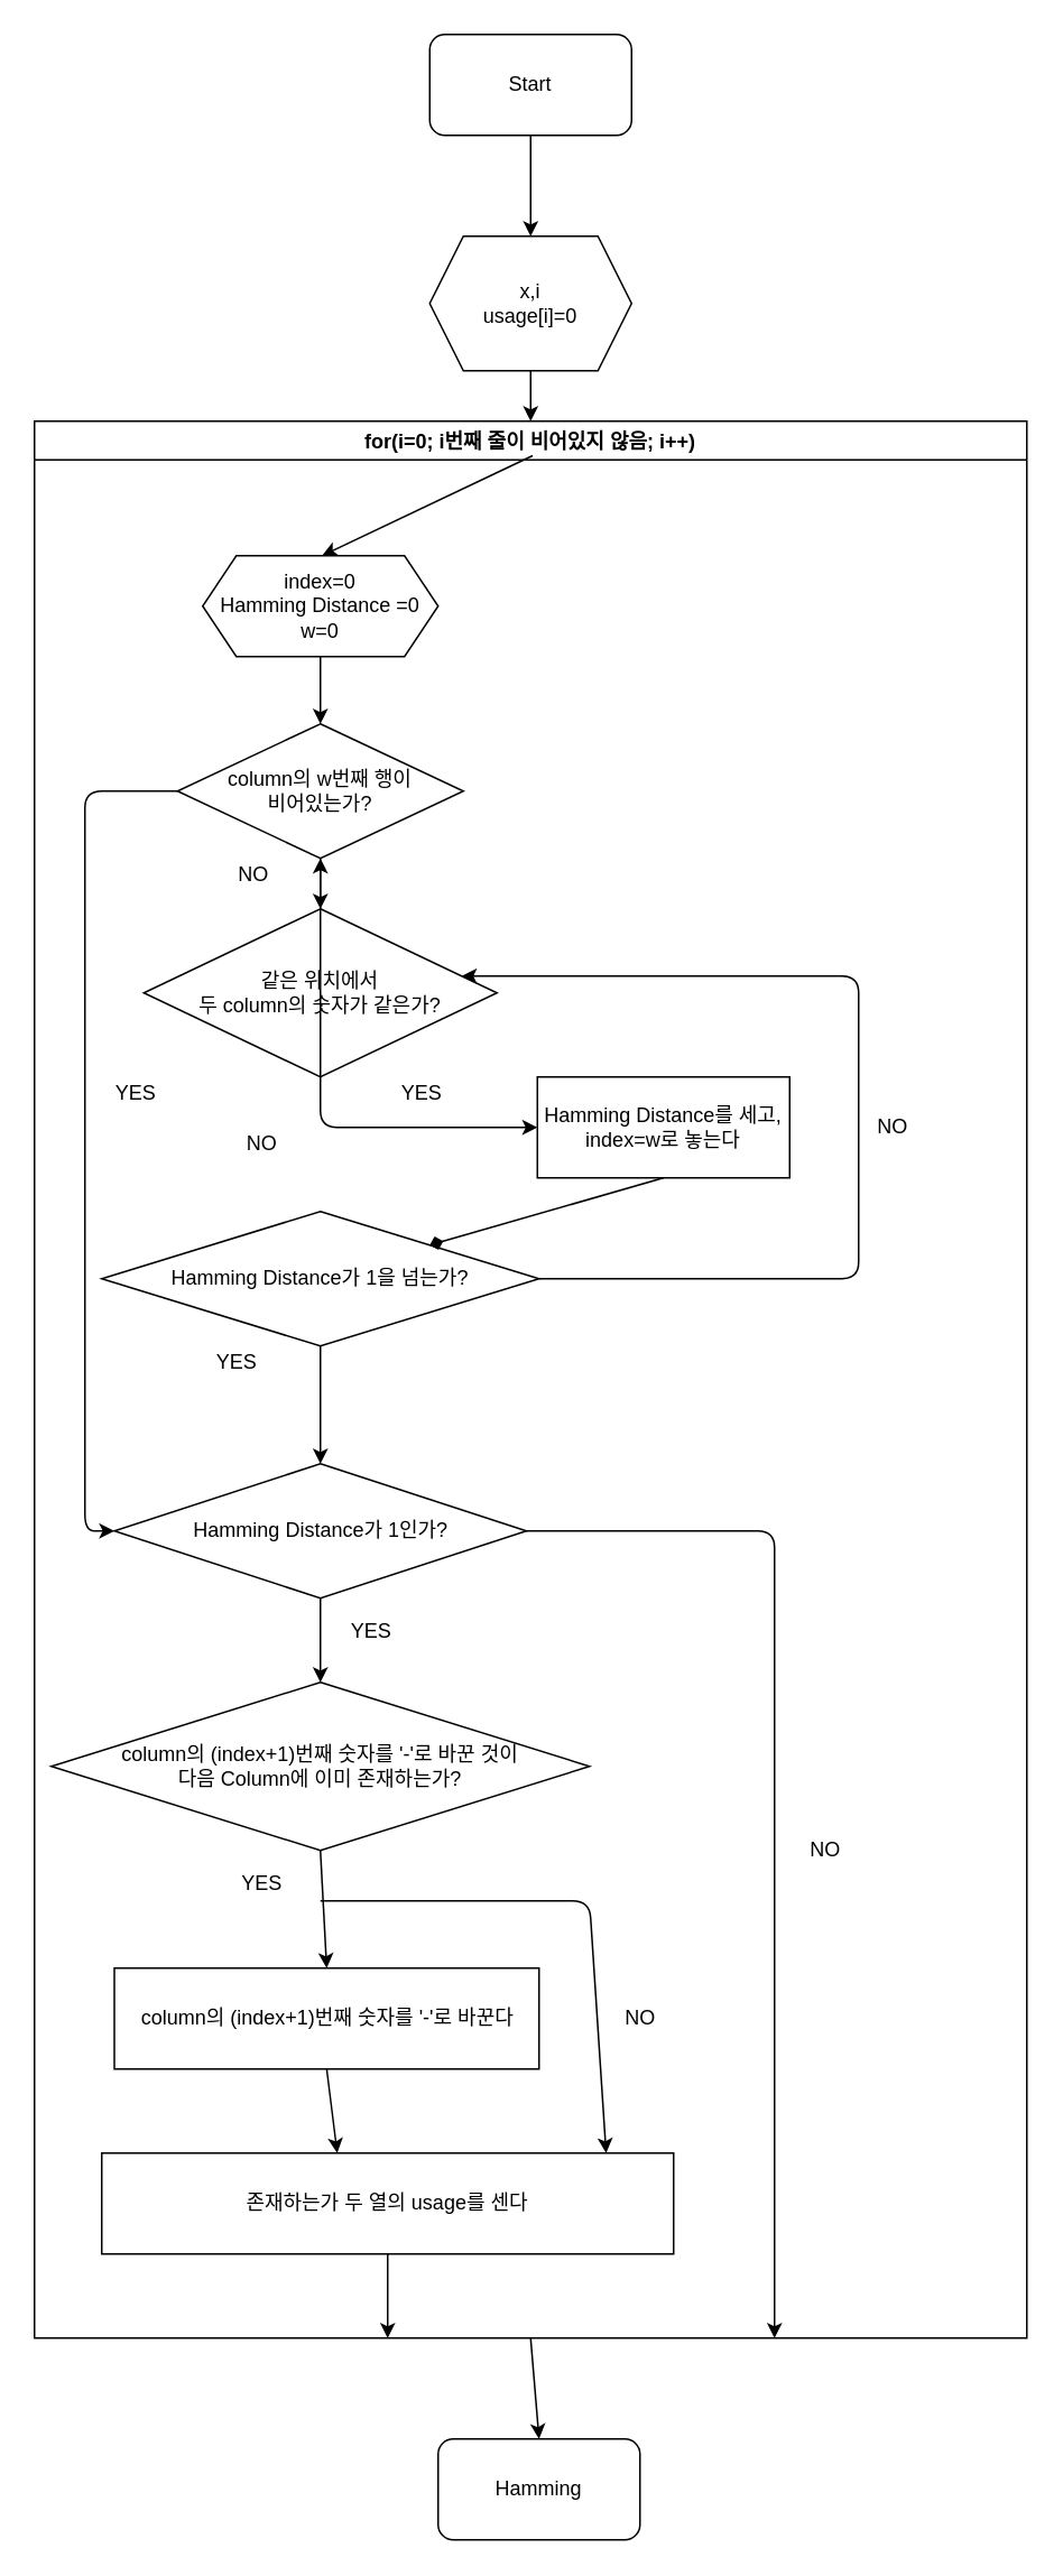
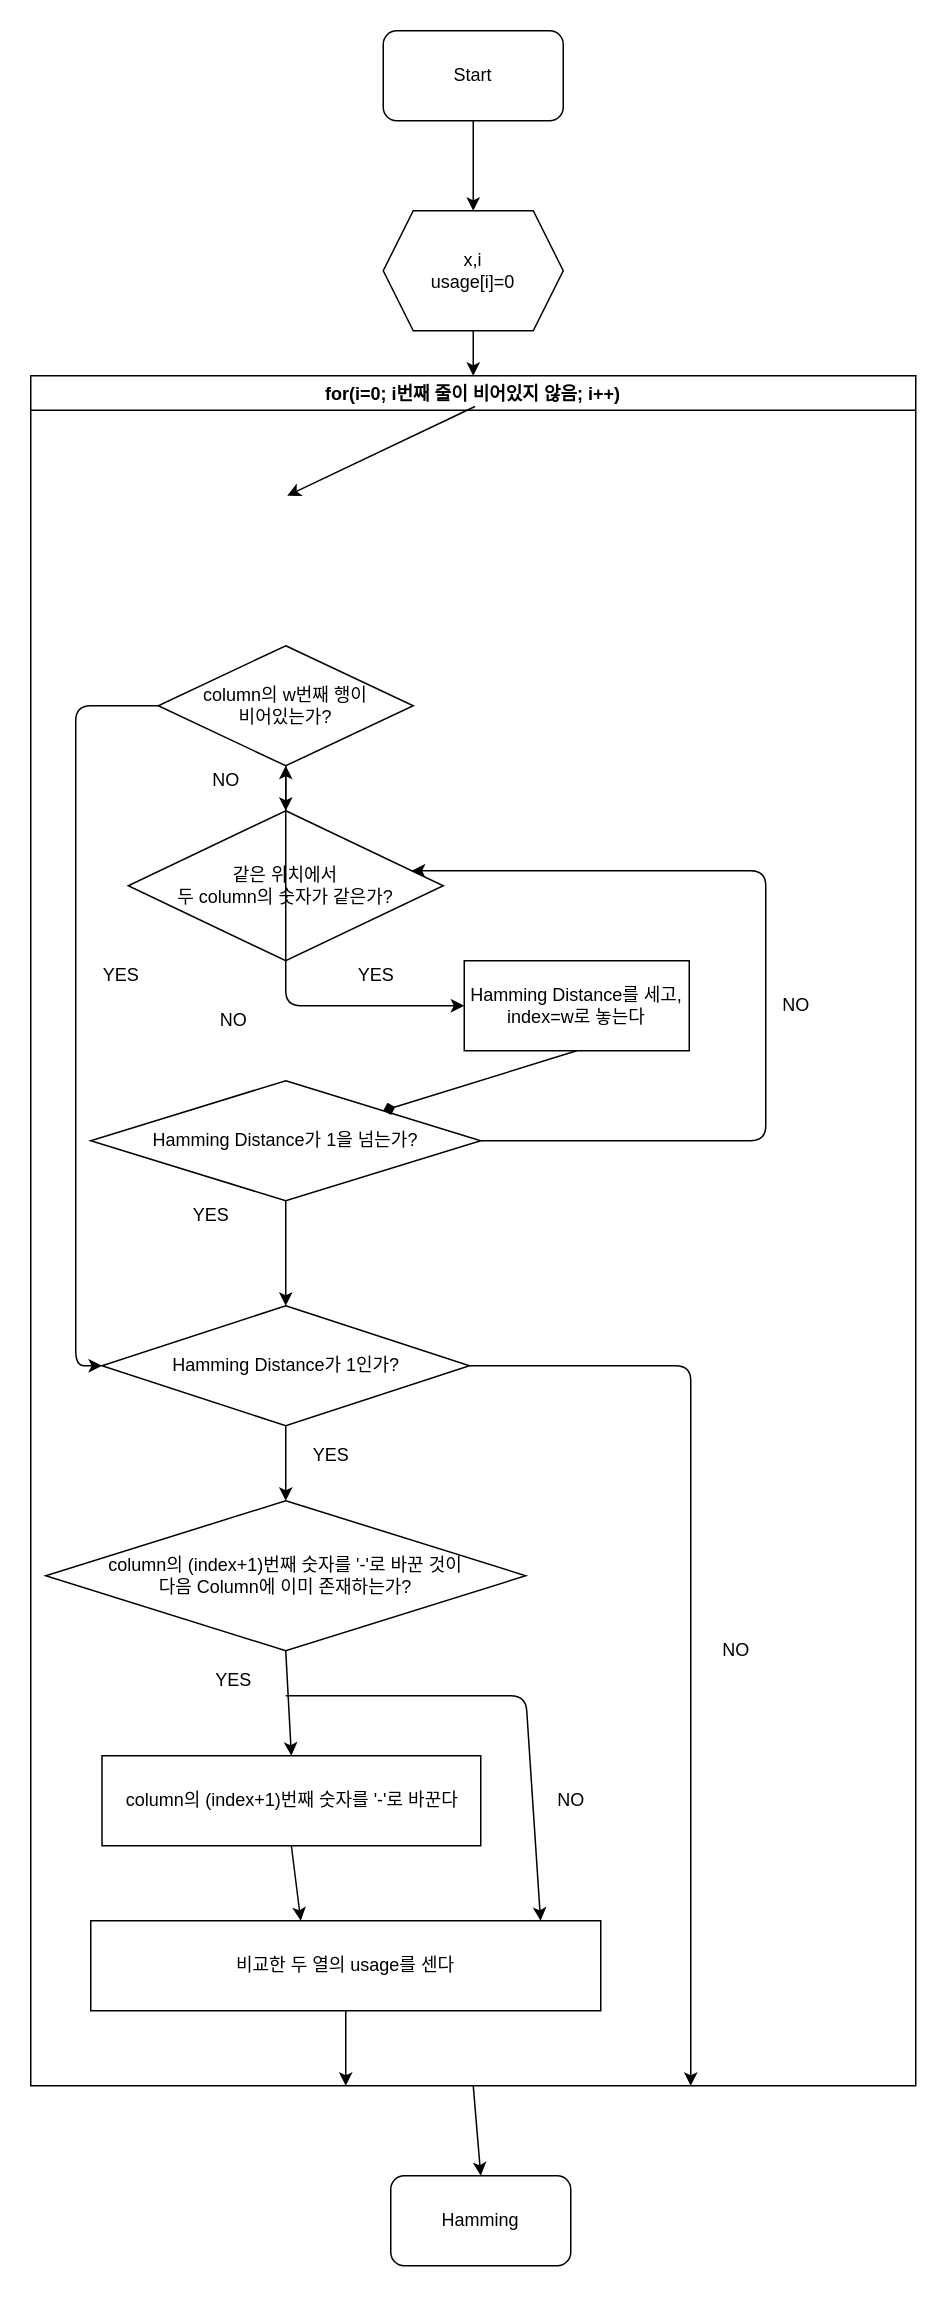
  <mxCell id="0" />
  <mxCell id="1" parent="0" />
  <mxCell id="2" value="Start" style="rounded=1;whiteSpace=wrap;html=1;" parent="1" vertex="1"><mxGeometry x="255" y="20" width="120" height="60" as="geometry" /></mxCell>
  <mxCell id="3" value="" style="endArrow=classic;html=1;exitX=0.5;exitY=1;exitDx=0;exitDy=0;" parent="1" source="2" target="4" edge="1"><mxGeometry width="50" height="50" relative="1" as="geometry"><mxPoint x="300" y="370" as="sourcePoint" /><mxPoint x="190" y="140" as="targetPoint" /></mxGeometry></mxCell>
  <mxCell id="4" value="x,i&lt;br&gt;usage[i]=0" style="shape=hexagon;perimeter=hexagonPerimeter2;whiteSpace=wrap;html=1;fixedSize=1;" parent="1" vertex="1"><mxGeometry x="255" y="140" width="120" height="80" as="geometry" /></mxCell>
  <mxCell id="5" value="" style="endArrow=classic;html=1;exitX=0.5;exitY=1;exitDx=0;exitDy=0;entryX=0.5;entryY=0;entryDx=0;entryDy=0;" parent="1" source="4" target="6" edge="1"><mxGeometry width="50" height="50" relative="1" as="geometry"><mxPoint x="300" y="360" as="sourcePoint" /><mxPoint x="190" y="250" as="targetPoint" /></mxGeometry></mxCell>
  <mxCell id="6" value="for(i=0; i번째 줄이 비어있지 않음; i++)" style="swimlane;" parent="1" vertex="1"><mxGeometry x="20" y="250" width="590" height="1140" as="geometry" /></mxCell>
  <mxCell id="7" value="" style="endArrow=classic;html=1;exitX=0.502;exitY=0.018;exitDx=0;exitDy=0;exitPerimeter=0;" parent="6" source="6" edge="1"><mxGeometry width="50" height="50" relative="1" as="geometry"><mxPoint x="140" y="70" as="sourcePoint" /><mxPoint x="171" y="80" as="targetPoint" /></mxGeometry></mxCell>
- <mxCell id="8" value="index=0&lt;br&gt;Hamming Distance =0&lt;br&gt;w=0" style="shape=hexagon;perimeter=hexagonPerimeter2;whiteSpace=wrap;html=1;fixedSize=1;" parent="6" vertex="1"><mxGeometry x="100" y="80" width="140" height="60" as="geometry" /></mxCell>
  <mxCell id="9" value="" style="endArrow=classic;html=1;exitX=0.5;exitY=1;exitDx=0;exitDy=0;" parent="6" edge="1"><mxGeometry width="50" height="50" relative="1" as="geometry"><mxPoint x="170" y="260" as="sourcePoint" /><mxPoint x="170" y="290" as="targetPoint" /></mxGeometry></mxCell>
  <mxCell id="10" value="같은 위치에서 &lt;br&gt;두 column의 숫자가 같은가?" style="rhombus;whiteSpace=wrap;html=1;" parent="6" vertex="1"><mxGeometry x="65" y="290" width="210" height="100" as="geometry" /></mxCell>
  <mxCell id="11" value="" style="endArrow=classic;html=1;exitX=0.5;exitY=1;exitDx=0;exitDy=0;entryX=0;entryY=0.5;entryDx=0;entryDy=0;" parent="6" source="10" target="13" edge="1"><mxGeometry width="50" height="50" relative="1" as="geometry"><mxPoint x="330" y="350" as="sourcePoint" /><mxPoint x="170" y="440" as="targetPoint" /><Array as="points"><mxPoint x="170" y="420" /></Array></mxGeometry></mxCell>
  <mxCell id="12" value="YES" style="text;html=1;align=center;verticalAlign=middle;resizable=0;points=[];autosize=1;strokeColor=none;" parent="6" vertex="1"><mxGeometry x="210" y="390" width="40" height="20" as="geometry" /></mxCell>
- <mxCell id="13" value="Hamming Distance를 세고, index=w로 놓는다" style="rounded=0;whiteSpace=wrap;html=1;" parent="6" vertex="1"><mxGeometry x="299" y="390" width="150" height="60" as="geometry" /></mxCell>
+ <mxCell id="13" value="Hamming Distance를 세고, index=w로 놓는다" style="rounded=0;whiteSpace=wrap;html=1;" parent="6" vertex="1"><mxGeometry x="289" y="390" width="150" height="60" as="geometry" /></mxCell>
  <mxCell id="14" value="column의 w번째 행이&lt;br&gt;비어있는가?" style="rhombus;whiteSpace=wrap;html=1;" parent="6" vertex="1"><mxGeometry x="85" y="180" width="170" height="80" as="geometry" /></mxCell>
  <mxCell id="15" value="Hamming Distance가 1을 넘는가?" style="rhombus;whiteSpace=wrap;html=1;" parent="6" vertex="1"><mxGeometry x="40" y="470" width="260" height="80" as="geometry" /></mxCell>
  <mxCell id="16" value="Hamming Distance가 1인가?" style="rhombus;whiteSpace=wrap;html=1;" parent="6" vertex="1"><mxGeometry x="47.5" y="620" width="245" height="80" as="geometry" /></mxCell>
  <mxCell id="17" value="" style="endArrow=classic;html=1;exitX=0.5;exitY=1;exitDx=0;exitDy=0;" parent="6" source="10" target="14" edge="1"><mxGeometry width="50" height="50" relative="1" as="geometry"><mxPoint x="130" y="460" as="sourcePoint" /><mxPoint x="220" y="480" as="targetPoint" /></mxGeometry></mxCell>
  <mxCell id="18" value="NO" style="text;html=1;align=center;verticalAlign=middle;resizable=0;points=[];autosize=1;strokeColor=none;" parent="6" vertex="1"><mxGeometry x="120" y="420" width="30" height="20" as="geometry" /></mxCell>
  <mxCell id="19" value="" style="endArrow=diamond;html=1;entryX=1;entryY=0;entryDx=0;entryDy=0;exitX=0.5;exitY=1;exitDx=0;exitDy=0;" parent="6" source="13" target="15" edge="1"><mxGeometry width="50" height="50" relative="1" as="geometry"><mxPoint x="370" y="460" as="sourcePoint" /><mxPoint x="410" y="450" as="targetPoint" /></mxGeometry></mxCell>
- <mxCell id="20" value="" style="endArrow=classic;html=1;exitX=0.5;exitY=1;exitDx=0;exitDy=0;entryX=0.5;entryY=0;entryDx=0;entryDy=0;" parent="6" source="8" target="14" edge="1"><mxGeometry width="50" height="50" relative="1" as="geometry"><mxPoint x="350" y="330" as="sourcePoint" /><mxPoint x="190" y="190" as="targetPoint" /></mxGeometry></mxCell>
  <mxCell id="21" value="" style="endArrow=classic;html=1;exitX=0.5;exitY=1;exitDx=0;exitDy=0;" parent="6" source="15" target="16" edge="1"><mxGeometry width="50" height="50" relative="1" as="geometry"><mxPoint x="110" y="650" as="sourcePoint" /><mxPoint x="170" y="610" as="targetPoint" /></mxGeometry></mxCell>
  <mxCell id="22" value="NO" style="text;html=1;align=center;verticalAlign=middle;resizable=0;points=[];autosize=1;strokeColor=none;" parent="6" vertex="1"><mxGeometry x="495" y="410" width="30" height="20" as="geometry" /></mxCell>
  <mxCell id="23" value="" style="endArrow=classic;html=1;exitX=0;exitY=0.5;exitDx=0;exitDy=0;entryX=0;entryY=0.5;entryDx=0;entryDy=0;" parent="6" source="14" target="16" edge="1"><mxGeometry width="50" height="50" relative="1" as="geometry"><mxPoint x="330" y="300" as="sourcePoint" /><mxPoint x="30" y="660" as="targetPoint" /><Array as="points"><mxPoint x="30" y="220" /><mxPoint x="30" y="660" /></Array></mxGeometry></mxCell>
  <mxCell id="24" value="YES" style="text;html=1;align=center;verticalAlign=middle;resizable=0;points=[];autosize=1;strokeColor=none;" parent="6" vertex="1"><mxGeometry x="180" y="710" width="40" height="20" as="geometry" /></mxCell>
  <mxCell id="25" value="column의 (index+1)번째 숫자를 '-'로 바꾼 것이&lt;br&gt;다음 Column에 이미 존재하는가?" style="rhombus;whiteSpace=wrap;html=1;" parent="6" vertex="1"><mxGeometry x="10" y="750" width="320" height="100" as="geometry" /></mxCell>
  <mxCell id="26" value="column의 (index+1)번째 숫자를 '-'로 바꾼다" style="rounded=0;whiteSpace=wrap;html=1;" parent="6" vertex="1"><mxGeometry x="47.5" y="920" width="252.5" height="60" as="geometry" /></mxCell>
  <mxCell id="27" value="" style="endArrow=classic;html=1;exitX=0.5;exitY=1;exitDx=0;exitDy=0;entryX=0.5;entryY=0;entryDx=0;entryDy=0;" parent="6" source="25" target="26" edge="1"><mxGeometry width="50" height="50" relative="1" as="geometry"><mxPoint x="190" y="990" as="sourcePoint" /><mxPoint x="220" y="1050" as="targetPoint" /></mxGeometry></mxCell>
  <mxCell id="28" value="" style="endArrow=classic;html=1;entryX=0.882;entryY=0;entryDx=0;entryDy=0;entryPerimeter=0;" parent="6" target="30" edge="1"><mxGeometry relative="1" as="geometry"><mxPoint x="170" y="880" as="sourcePoint" /><mxPoint x="340" y="1020" as="targetPoint" /><Array as="points"><mxPoint x="330" y="880" /></Array></mxGeometry></mxCell>
  <mxCell id="29" value="" style="endArrow=classic;html=1;exitX=0.5;exitY=1;exitDx=0;exitDy=0;" parent="6" source="26" edge="1"><mxGeometry width="50" height="50" relative="1" as="geometry"><mxPoint x="150" y="1060" as="sourcePoint" /><mxPoint x="180" y="1030" as="targetPoint" /></mxGeometry></mxCell>
- <mxCell id="30" value="존재하는가 두 열의 usage를 센다" style="rounded=0;whiteSpace=wrap;html=1;" parent="6" vertex="1"><mxGeometry x="40" y="1030" width="340" height="60" as="geometry" /></mxCell>
+ <mxCell id="30" value="비교한 두 열의 usage를 센다" style="rounded=0;whiteSpace=wrap;html=1;" parent="6" vertex="1"><mxGeometry x="40" y="1030" width="340" height="60" as="geometry" /></mxCell>
  <mxCell id="31" value="" style="endArrow=classic;html=1;exitX=0.5;exitY=1;exitDx=0;exitDy=0;" parent="6" source="30" edge="1"><mxGeometry width="50" height="50" relative="1" as="geometry"><mxPoint x="190" y="1160" as="sourcePoint" /><mxPoint x="210" y="1140" as="targetPoint" /></mxGeometry></mxCell>
  <mxCell id="32" value="NO" style="text;html=1;align=center;verticalAlign=middle;resizable=0;points=[];autosize=1;strokeColor=none;" parent="1" vertex="1"><mxGeometry x="135" y="510" width="30" height="20" as="geometry" /></mxCell>
  <mxCell id="33" value="" style="endArrow=classic;html=1;exitX=1;exitY=0.5;exitDx=0;exitDy=0;" parent="1" source="15" edge="1"><mxGeometry width="50" height="50" relative="1" as="geometry"><mxPoint x="304" y="750" as="sourcePoint" /><mxPoint x="274" y="580" as="targetPoint" /><Array as="points"><mxPoint x="480" y="760" /><mxPoint x="510" y="760" /><mxPoint x="510" y="580" /></Array></mxGeometry></mxCell>
  <mxCell id="34" value="YES" style="text;html=1;align=center;verticalAlign=middle;resizable=0;points=[];autosize=1;strokeColor=none;" parent="1" vertex="1"><mxGeometry x="120" y="800" width="40" height="20" as="geometry" /></mxCell>
  <mxCell id="35" value="YES" style="text;html=1;align=center;verticalAlign=middle;resizable=0;points=[];autosize=1;strokeColor=none;" parent="1" vertex="1"><mxGeometry x="60" y="640" width="40" height="20" as="geometry" /></mxCell>
  <mxCell id="36" value="" style="endArrow=classic;html=1;exitX=1;exitY=0.5;exitDx=0;exitDy=0;" parent="1" source="16" edge="1"><mxGeometry width="50" height="50" relative="1" as="geometry"><mxPoint x="350" y="1040" as="sourcePoint" /><mxPoint x="460" y="1390" as="targetPoint" /><Array as="points"><mxPoint x="460" y="910" /></Array></mxGeometry></mxCell>
  <mxCell id="37" value="NO" style="text;html=1;align=center;verticalAlign=middle;resizable=0;points=[];autosize=1;strokeColor=none;" parent="1" vertex="1"><mxGeometry x="475" y="1090" width="30" height="20" as="geometry" /></mxCell>
  <mxCell id="38" value="" style="endArrow=classic;html=1;exitX=0.5;exitY=1;exitDx=0;exitDy=0;" parent="1" source="16" edge="1"><mxGeometry width="50" height="50" relative="1" as="geometry"><mxPoint x="350" y="1040" as="sourcePoint" /><mxPoint x="190" y="1000" as="targetPoint" /></mxGeometry></mxCell>
  <mxCell id="39" value="YES" style="text;html=1;align=center;verticalAlign=middle;resizable=0;points=[];autosize=1;strokeColor=none;" parent="1" vertex="1"><mxGeometry x="135" y="1110" width="40" height="20" as="geometry" /></mxCell>
  <mxCell id="40" value="NO" style="text;html=1;align=center;verticalAlign=middle;resizable=0;points=[];autosize=1;strokeColor=none;" parent="1" vertex="1"><mxGeometry x="365" y="1190" width="30" height="20" as="geometry" /></mxCell>
  <mxCell id="41" value="" style="endArrow=classic;html=1;exitX=0.5;exitY=1;exitDx=0;exitDy=0;" parent="1" source="6" edge="1"><mxGeometry width="50" height="50" relative="1" as="geometry"><mxPoint x="280" y="1500" as="sourcePoint" /><mxPoint x="320" y="1450" as="targetPoint" /></mxGeometry></mxCell>
  <mxCell id="42" value="Hamming" style="rounded=1;whiteSpace=wrap;html=1;" parent="1" vertex="1"><mxGeometry x="260" y="1450" width="120" height="60" as="geometry" /></mxCell>
